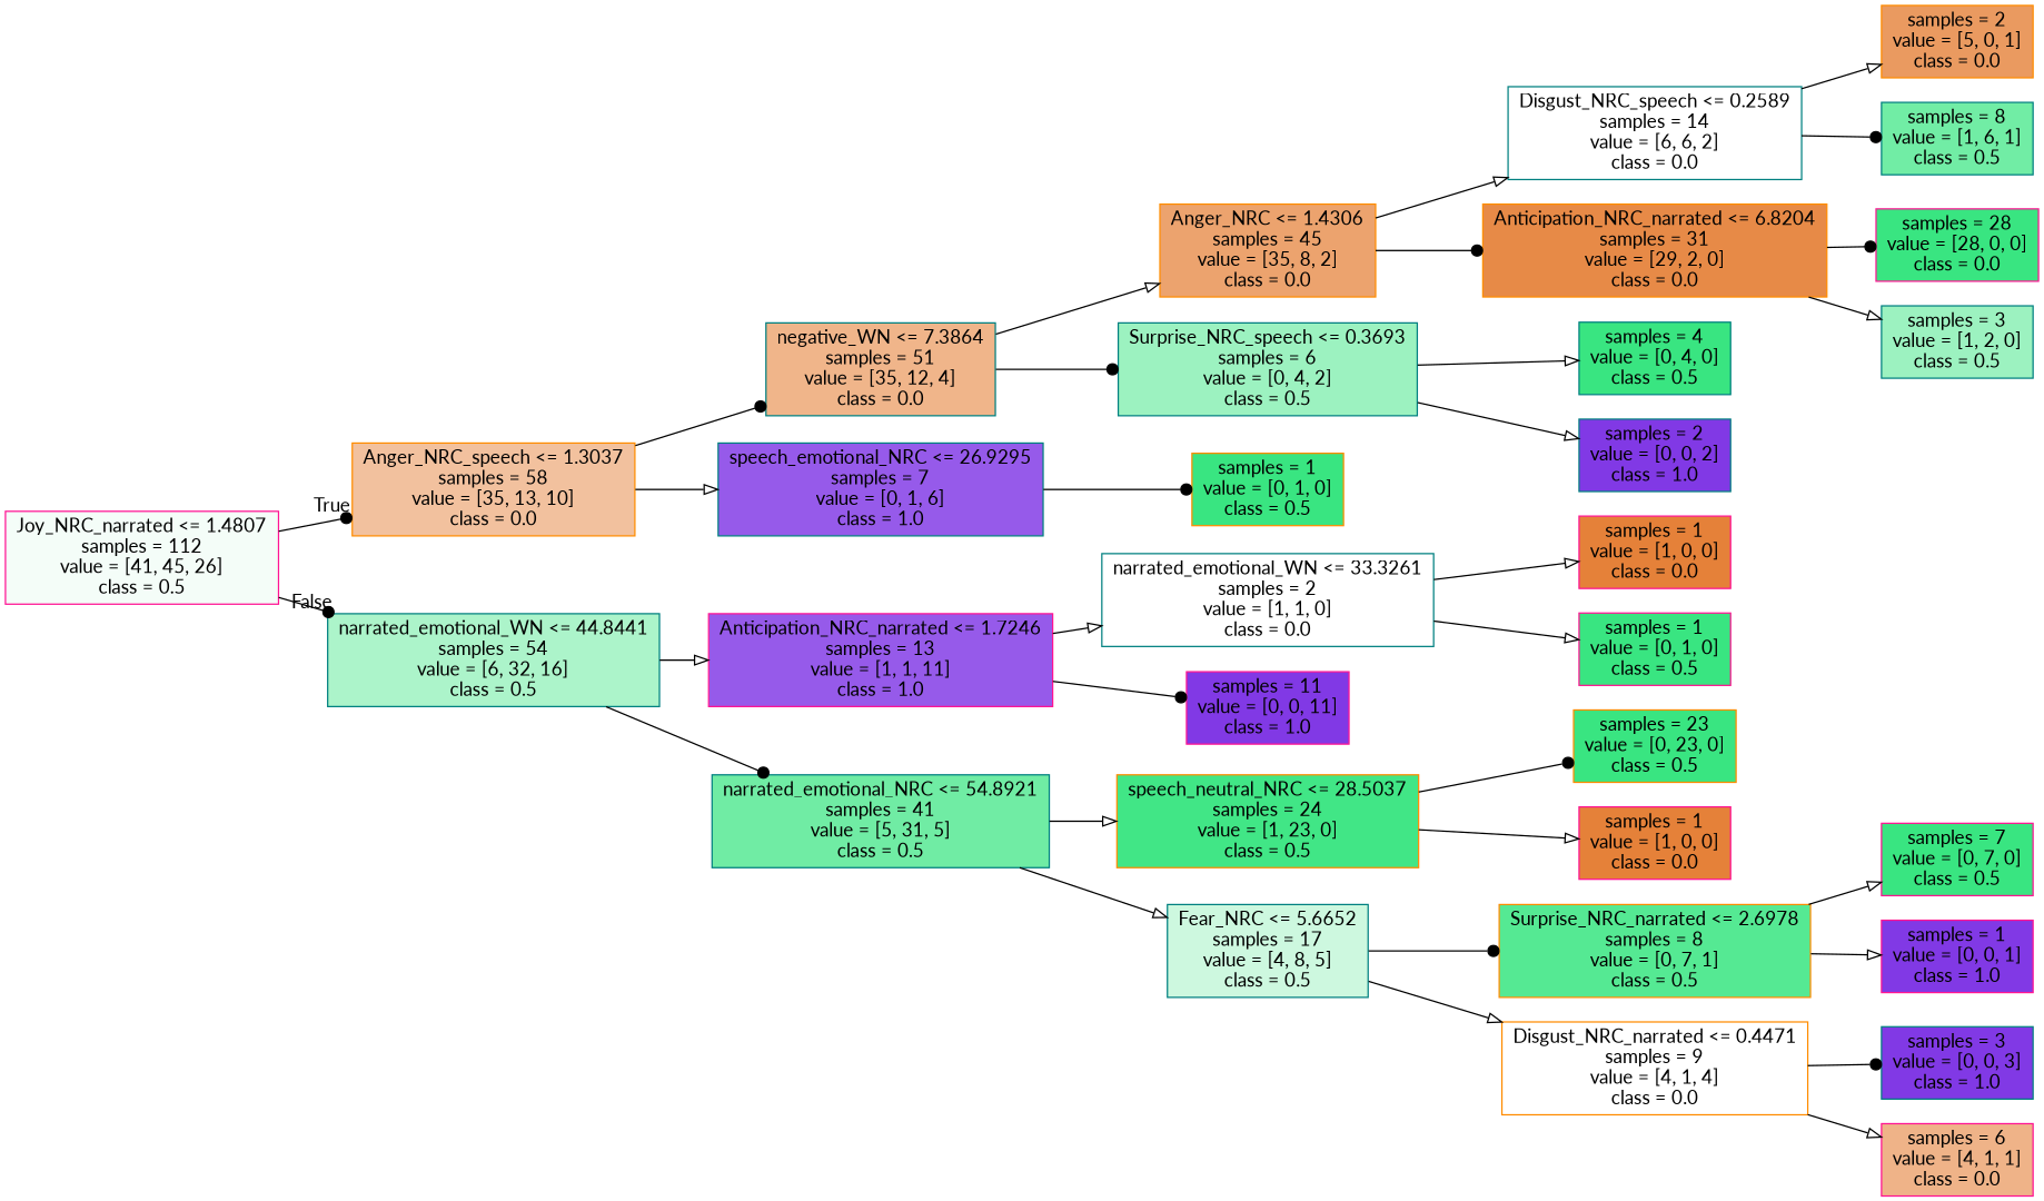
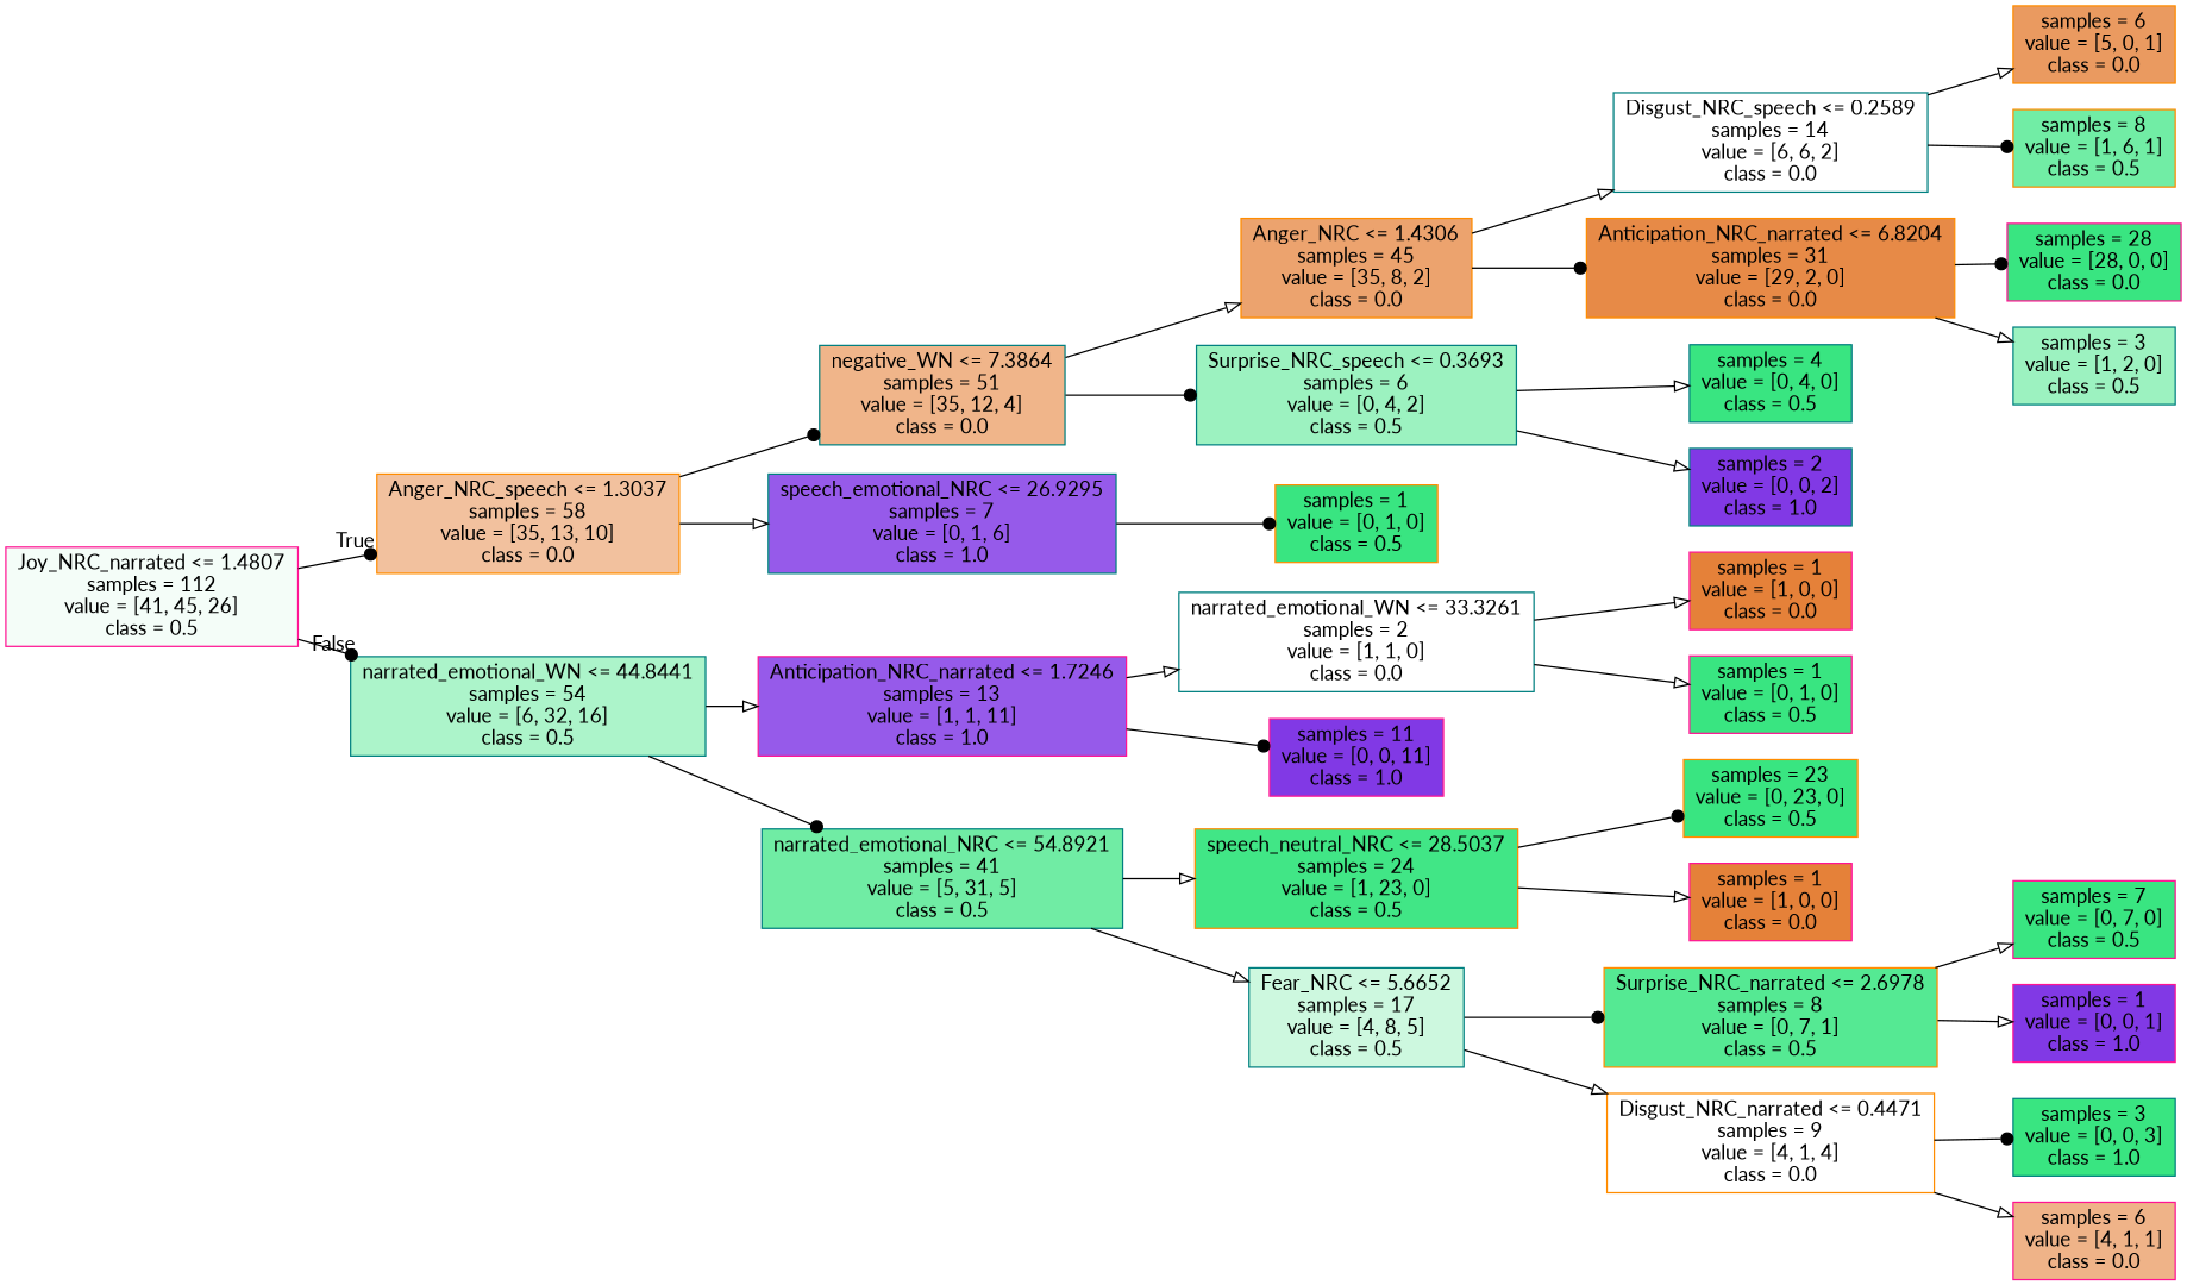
  digraph {
    fontname=Lato
    rankdir=LR
    node [color=teal fillcolor="#39e581ff" fontname=Lato shape=box style=filled]
    edge [arrowhead=onormal fontname=Lato]
    n1 [color=deeppink fillcolor="#39e5810e" label="Joy_NRC_narrated <= 1.4807\nsamples = 112\nvalue = [41, 45, 26]\nclass = 0.5"]
    n2 [color=darkorange fillcolor="#e581397d" label="Anger_NRC_speech <= 1.3037\nsamples = 58\nvalue = [35, 13, 10]\nclass = 0.0"]
    n3 [fillcolor="#39e5816b" label="narrated_emotional_WN <= 44.8441\nsamples = 54\nvalue = [6, 32, 16]\nclass = 0.5"]
    n4 [fillcolor="#e5813996" label="negative_WN <= 7.3864\nsamples = 51\nvalue = [35, 12, 4]\nclass = 0.0"]
    n5 [fillcolor="#8139e5d4" label="speech_emotional_NRC <= 26.9295\nsamples = 7\nvalue = [0, 1, 6]\nclass = 1.0"]
    n6 [color=deeppink fillcolor="#8139e5d4" label="Anticipation_NRC_narrated <= 1.7246\nsamples = 13\nvalue = [1, 1, 11]\nclass = 1.0"]
    n7 [fillcolor="#39e581b8" label="narrated_emotional_NRC <= 54.8921\nsamples = 41\nvalue = [5, 31, 5]\nclass = 0.5"]
    n8 [color=darkorange fillcolor="#e58139ba" label="Anger_NRC <= 1.4306\nsamples = 45\nvalue = [35, 8, 2]\nclass = 0.0"]
    n9 [fillcolor="#39e5817f" label="Surprise_NRC_speech <= 0.3693\nsamples = 6\nvalue = [0, 4, 2]\nclass = 0.5"]
    n10 [color=darkorange label="samples = 1\nvalue = [0, 1, 0]\nclass = 0.5"]
    n11 [fillcolor="#e5813900" label="Disgust_NRC_speech <= 0.2589\nsamples = 14\nvalue = [6, 6, 2]\nclass = 0.0"]
    n12 [color=darkorange fillcolor="#e58139ed" label="Anticipation_NRC_narrated <= 6.8204\nsamples = 31\nvalue = [29, 2, 0]\nclass = 0.0"]
    n13 [label="samples = 4\nvalue = [0, 4, 0]\nclass = 0.5"]
    n14 [fillcolor="#8139e5ff" label="samples = 2\nvalue = [0, 0, 2]\nclass = 1.0"]
-   n15 [color=darkorange fillcolor="#e58139cc" label="samples = 2\nvalue = [5, 0, 1]\nclass = 0.0"]
-   n16 [fillcolor="#39e581b6" label="samples = 8\nvalue = [1, 6, 1]\nclass = 0.5"]
+   n15 [color=darkorange fillcolor="#e58139cc" label="samples = 6\nvalue = [5, 0, 1]\nclass = 0.0"]
+   n16 [color=darkorange fillcolor="#39e581b6" label="samples = 8\nvalue = [1, 6, 1]\nclass = 0.5"]
    n17 [color=deeppink label="samples = 28\nvalue = [28, 0, 0]\nclass = 0.0"]
    n18 [fillcolor="#39e5817f" label="samples = 3\nvalue = [1, 2, 0]\nclass = 0.5"]
    n19 [fillcolor="#e5813900" label="narrated_emotional_WN <= 33.3261\nsamples = 2\nvalue = [1, 1, 0]\nclass = 0.0"]
    n20 [color=deeppink fillcolor="#8139e5ff" label="samples = 11\nvalue = [0, 0, 11]\nclass = 1.0"]
    n21 [color=darkorange fillcolor="#39e581f4" label="speech_neutral_NRC <= 28.5037\nsamples = 24\nvalue = [1, 23, 0]\nclass = 0.5"]
    n22 [fillcolor="#39e58140" label="Fear_NRC <= 5.6652\nsamples = 17\nvalue = [4, 8, 5]\nclass = 0.5"]
    n23 [color=deeppink fillcolor="#e58139ff" label="samples = 1\nvalue = [1, 0, 0]\nclass = 0.0"]
    n24 [color=deeppink label="samples = 1\nvalue = [0, 1, 0]\nclass = 0.5"]
    n25 [color=darkorange label="samples = 23\nvalue = [0, 23, 0]\nclass = 0.5"]
    n26 [color=deeppink fillcolor="#e58139ff" label="samples = 1\nvalue = [1, 0, 0]\nclass = 0.0"]
    n27 [color=darkorange fillcolor="#39e581db" label="Surprise_NRC_narrated <= 2.6978\nsamples = 8\nvalue = [0, 7, 1]\nclass = 0.5"]
    n28 [color=darkorange fillcolor="#e5813900" label="Disgust_NRC_narrated <= 0.4471\nsamples = 9\nvalue = [4, 1, 4]\nclass = 0.0"]
    n29 [color=deeppink label="samples = 7\nvalue = [0, 7, 0]\nclass = 0.5"]
    n30 [color=deeppink fillcolor="#8139e5ff" label="samples = 1\nvalue = [0, 0, 1]\nclass = 1.0"]
-   n31 [fillcolor="#8139e5ff" label="samples = 3\nvalue = [0, 0, 3]\nclass = 1.0"]
+   n31 [label="samples = 3\nvalue = [0, 0, 3]\nclass = 1.0"]
    n32 [color=deeppink fillcolor="#e5813999" label="samples = 6\nvalue = [4, 1, 1]\nclass = 0.0"]
    n1 -> n2 [arrowhead=dot headlabel=True labelangle=45 labeldistance=2.5]
    n1 -> n3 [arrowhead=dot headlabel=False labelangle=-45 labeldistance=2.5]
    n2 -> n4 [arrowhead=dot]
    n2 -> n5
    n3 -> n6
    n3 -> n7 [arrowhead=dot]
    n4 -> n8
    n4 -> n9 [arrowhead=dot]
    n5 -> n10 [arrowhead=dot]
    n6 -> n19
    n6 -> n20 [arrowhead=dot]
    n7 -> n21
    n7 -> n22
    n8 -> n11
    n8 -> n12 [arrowhead=dot]
    n9 -> n13
    n9 -> n14
    n11 -> n15
    n11 -> n16 [arrowhead=dot]
    n12 -> n17 [arrowhead=dot]
    n12 -> n18
    n19 -> n23
    n19 -> n24
    n21 -> n25 [arrowhead=dot]
    n21 -> n26
    n22 -> n27 [arrowhead=dot]
    n22 -> n28
    n27 -> n29
    n27 -> n30
    n28 -> n31 [arrowhead=dot]
    n28 -> n32
  }
